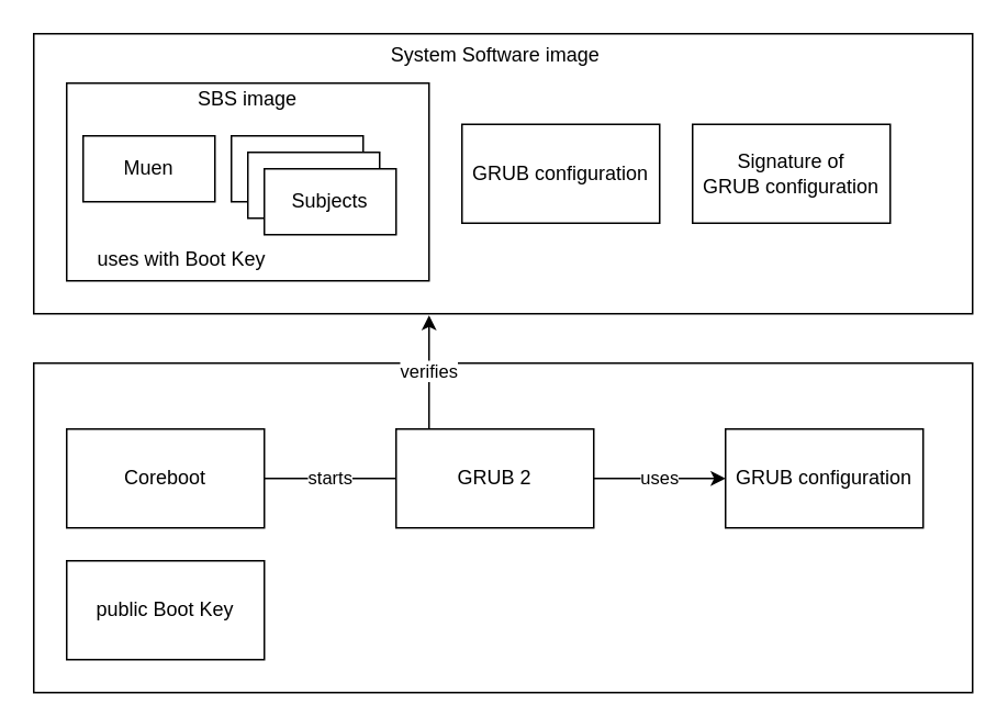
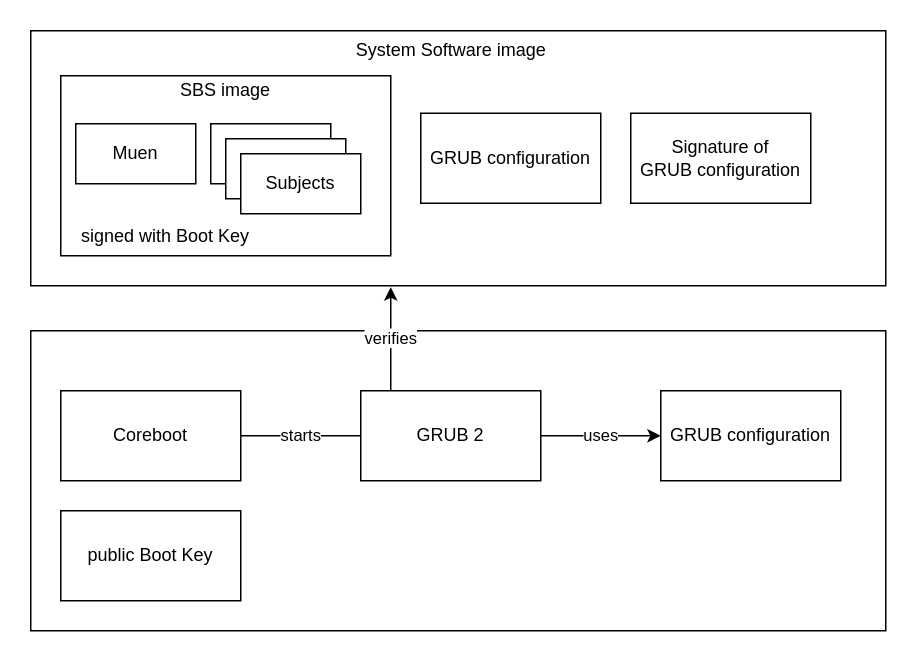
  <mxCell id="0" />
  <mxCell id="1" parent="0" />
  <mxCell id="2" value="" style="rounded=0;whiteSpace=wrap;html=1;" parent="1" vertex="1"><mxGeometry x="20" y="220" width="570" height="200" as="geometry" /></mxCell>
  <mxCell id="3" value="starts" style="edgeStyle=orthogonalEdgeStyle;rounded=0;orthogonalLoop=1;jettySize=auto;html=1;endArrow=none;" parent="1" source="4" target="6" edge="1"><mxGeometry relative="1" as="geometry" /></mxCell>
  <mxCell id="4" value="Coreboot" style="rounded=0;whiteSpace=wrap;html=1;" parent="1" vertex="1"><mxGeometry x="40" y="260" width="120" height="60" as="geometry" /></mxCell>
  <mxCell id="5" value="uses" style="edgeStyle=orthogonalEdgeStyle;rounded=0;orthogonalLoop=1;jettySize=auto;html=1;" parent="1" source="6" target="7" edge="1"><mxGeometry relative="1" as="geometry" /></mxCell>
  <mxCell id="6" value="GRUB 2" style="rounded=0;whiteSpace=wrap;html=1;" parent="1" vertex="1"><mxGeometry x="240" y="260" width="120" height="60" as="geometry" /></mxCell>
  <mxCell id="7" value="GRUB configuration" style="rounded=0;whiteSpace=wrap;html=1;" parent="1" vertex="1"><mxGeometry x="440" y="260" width="120" height="60" as="geometry" /></mxCell>
  <mxCell id="8" value="" style="rounded=0;whiteSpace=wrap;html=1;" parent="1" vertex="1"><mxGeometry x="20" y="20" width="570" height="170" as="geometry" /></mxCell>
  <mxCell id="9" value="System Software image" style="text;html=1;strokeColor=none;fillColor=none;align=center;verticalAlign=middle;whiteSpace=wrap;rounded=0;" parent="1" vertex="1"><mxGeometry x="227.5" y="20" width="145" height="26.36" as="geometry" /></mxCell>
  <mxCell id="10" value="public Boot Key" style="rounded=0;whiteSpace=wrap;html=1;" parent="1" vertex="1"><mxGeometry x="40" y="340" width="120" height="60" as="geometry" /></mxCell>
  <mxCell id="11" value="" style="rounded=0;whiteSpace=wrap;html=1;" parent="1" vertex="1"><mxGeometry x="40" y="50" width="220" height="120" as="geometry" /></mxCell>
  <mxCell id="12" value="Muen" style="rounded=0;whiteSpace=wrap;html=1;" parent="1" vertex="1"><mxGeometry x="50" y="82" width="80" height="40" as="geometry" /></mxCell>
  <mxCell id="13" value="Subjects" style="rounded=0;whiteSpace=wrap;html=1;" parent="1" vertex="1"><mxGeometry x="140" y="82" width="80" height="40" as="geometry" /></mxCell>
  <mxCell id="14" value="Subjects" style="rounded=0;whiteSpace=wrap;html=1;" parent="1" vertex="1"><mxGeometry x="150" y="92" width="80" height="40" as="geometry" /></mxCell>
  <mxCell id="15" value="Subjects" style="rounded=0;whiteSpace=wrap;html=1;" parent="1" vertex="1"><mxGeometry x="160" y="102" width="80" height="40" as="geometry" /></mxCell>
- <mxCell id="16" value="uses with Boot Key" style="text;html=1;strokeColor=none;fillColor=none;align=center;verticalAlign=middle;whiteSpace=wrap;rounded=0;" parent="1" vertex="1"><mxGeometry x="35" y="147" width="150" height="20" as="geometry" /></mxCell>
+ <mxCell id="16" value="signed with Boot Key" style="text;html=1;strokeColor=none;fillColor=none;align=center;verticalAlign=middle;whiteSpace=wrap;rounded=0;" parent="1" vertex="1"><mxGeometry x="35" y="147" width="150" height="20" as="geometry" /></mxCell>
  <mxCell id="17" value="SBS image" style="text;html=1;strokeColor=none;fillColor=none;align=center;verticalAlign=middle;whiteSpace=wrap;rounded=0;" parent="1" vertex="1"><mxGeometry x="110" y="50" width="80" height="20" as="geometry" /></mxCell>
  <mxCell id="18" value="GRUB configuration" style="rounded=0;whiteSpace=wrap;html=1;" parent="1" vertex="1"><mxGeometry x="280" y="75" width="120" height="60" as="geometry" /></mxCell>
  <mxCell id="19" value="Signature of &lt;br&gt;GRUB configuration" style="rounded=0;whiteSpace=wrap;html=1;" parent="1" vertex="1"><mxGeometry x="420" y="75" width="120" height="60" as="geometry" /></mxCell>
  <mxCell id="20" value="verifies" style="edgeStyle=orthogonalEdgeStyle;rounded=0;orthogonalLoop=1;jettySize=auto;html=1;exitX=0.25;exitY=0;exitDx=0;exitDy=0;" parent="1" edge="1"><mxGeometry relative="1" as="geometry"><mxPoint x="260" y="260" as="sourcePoint" /><mxPoint x="260" y="191" as="targetPoint" /><Array as="points"><mxPoint x="260" y="191" /></Array></mxGeometry></mxCell>
